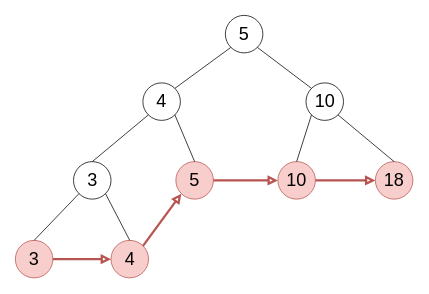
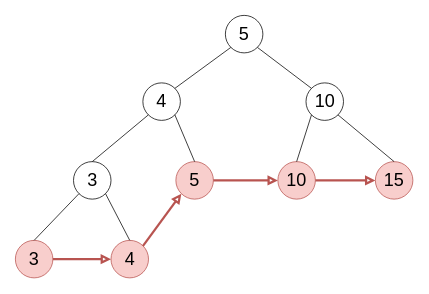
  <mxCell id="0" />
  <mxCell id="1" parent="0" />
  <mxCell id="2" value="&lt;font style=&quot;font-size: 24px&quot;&gt;5&lt;/font&gt;" style="ellipse;whiteSpace=wrap;html=1;aspect=fixed;" parent="1" vertex="1"><mxGeometry x="300" y="20" width="50" height="50" as="geometry" /></mxCell>
  <mxCell id="3" value="&lt;font style=&quot;font-size: 24px&quot;&gt;4&lt;/font&gt;" style="ellipse;whiteSpace=wrap;html=1;aspect=fixed;" parent="1" vertex="1"><mxGeometry x="190" y="110" width="50" height="50" as="geometry" /></mxCell>
  <mxCell id="4" value="&lt;font style=&quot;font-size: 24px&quot;&gt;10&lt;/font&gt;" style="ellipse;whiteSpace=wrap;html=1;aspect=fixed;" parent="1" vertex="1"><mxGeometry x="407.5" y="110" width="50" height="50" as="geometry" /></mxCell>
  <mxCell id="5" value="&lt;font style=&quot;font-size: 24px&quot;&gt;3&lt;/font&gt;" style="ellipse;whiteSpace=wrap;html=1;aspect=fixed;" parent="1" vertex="1"><mxGeometry x="97.5" y="215" width="50" height="50" as="geometry" /></mxCell>
  <mxCell id="6" value="&lt;font style=&quot;font-size: 24px&quot;&gt;5&lt;/font&gt;" style="ellipse;whiteSpace=wrap;html=1;aspect=fixed;fillColor=#f8cecc;strokeColor=#b85450;" parent="1" vertex="1"><mxGeometry x="234" y="215" width="50" height="50" as="geometry" /></mxCell>
  <mxCell id="7" value="&lt;font style=&quot;font-size: 24px&quot;&gt;10&lt;/font&gt;" style="ellipse;whiteSpace=wrap;html=1;aspect=fixed;fillColor=#f8cecc;strokeColor=#b85450;" parent="1" vertex="1"><mxGeometry x="370" y="215" width="50" height="50" as="geometry" /></mxCell>
- <mxCell id="8" value="&lt;font style=&quot;font-size: 24px&quot;&gt;18&lt;/font&gt;" style="ellipse;whiteSpace=wrap;html=1;aspect=fixed;fillColor=#f8cecc;strokeColor=#b85450;" parent="1" vertex="1"><mxGeometry x="500" y="215" width="50" height="50" as="geometry" /></mxCell>
+ <mxCell id="8" value="&lt;font style=&quot;font-size: 24px&quot;&gt;15&lt;/font&gt;" style="ellipse;whiteSpace=wrap;html=1;aspect=fixed;fillColor=#f8cecc;strokeColor=#b85450;" parent="1" vertex="1"><mxGeometry x="500" y="215" width="50" height="50" as="geometry" /></mxCell>
  <mxCell id="9" value="&lt;font style=&quot;font-size: 24px&quot;&gt;4&lt;/font&gt;" style="ellipse;whiteSpace=wrap;html=1;aspect=fixed;fillColor=#f8cecc;strokeColor=#b85450;" parent="1" vertex="1"><mxGeometry x="147.5" y="320" width="50" height="50" as="geometry" /></mxCell>
  <mxCell id="10" value="&lt;font style=&quot;font-size: 24px&quot;&gt;3&lt;/font&gt;" style="ellipse;whiteSpace=wrap;html=1;aspect=fixed;direction=south;fillColor=#f8cecc;strokeColor=#b85450;" parent="1" vertex="1"><mxGeometry x="20" y="320" width="50" height="50" as="geometry" /></mxCell>
  <mxCell id="11" value="" style="endArrow=none;html=1;entryX=0;entryY=1;entryDx=0;entryDy=0;exitX=1;exitY=0;exitDx=0;exitDy=0;" parent="1" source="3" target="2" edge="1"><mxGeometry width="50" height="50" relative="1" as="geometry"><mxPoint x="250" y="60" as="sourcePoint" /><mxPoint x="300" y="10" as="targetPoint" /></mxGeometry></mxCell>
  <mxCell id="12" value="" style="endArrow=none;html=1;entryX=0;entryY=1;entryDx=0;entryDy=0;exitX=0.5;exitY=0;exitDx=0;exitDy=0;" parent="1" source="5" target="3" edge="1"><mxGeometry width="50" height="50" relative="1" as="geometry"><mxPoint x="87.5" y="190" as="sourcePoint" /><mxPoint x="137.5" y="140" as="targetPoint" /></mxGeometry></mxCell>
  <mxCell id="13" value="" style="endArrow=none;html=1;entryX=0;entryY=1;entryDx=0;entryDy=0;exitX=0;exitY=0.5;exitDx=0;exitDy=0;" parent="1" source="10" target="5" edge="1"><mxGeometry width="50" height="50" relative="1" as="geometry"><mxPoint x="-40" y="460" as="sourcePoint" /><mxPoint x="10" y="410" as="targetPoint" /></mxGeometry></mxCell>
  <mxCell id="14" value="" style="endArrow=none;html=1;entryX=1;entryY=1;entryDx=0;entryDy=0;exitX=0.5;exitY=0;exitDx=0;exitDy=0;" parent="1" source="9" target="5" edge="1"><mxGeometry width="50" height="50" relative="1" as="geometry"><mxPoint x="-40" y="460" as="sourcePoint" /><mxPoint x="10" y="410" as="targetPoint" /></mxGeometry></mxCell>
  <mxCell id="15" value="" style="endArrow=none;html=1;entryX=1;entryY=1;entryDx=0;entryDy=0;exitX=0.5;exitY=0;exitDx=0;exitDy=0;" parent="1" source="6" target="3" edge="1"><mxGeometry width="50" height="50" relative="1" as="geometry"><mxPoint x="-40" y="460" as="sourcePoint" /><mxPoint x="10" y="410" as="targetPoint" /></mxGeometry></mxCell>
  <mxCell id="16" value="" style="endArrow=none;html=1;entryX=1;entryY=1;entryDx=0;entryDy=0;exitX=0;exitY=0;exitDx=0;exitDy=0;" parent="1" source="4" target="2" edge="1"><mxGeometry width="50" height="50" relative="1" as="geometry"><mxPoint x="-40" y="460" as="sourcePoint" /><mxPoint x="10" y="410" as="targetPoint" /></mxGeometry></mxCell>
  <mxCell id="17" value="" style="endArrow=none;html=1;entryX=0;entryY=1;entryDx=0;entryDy=0;exitX=0.5;exitY=0;exitDx=0;exitDy=0;" parent="1" source="7" target="4" edge="1"><mxGeometry width="50" height="50" relative="1" as="geometry"><mxPoint x="-40" y="460" as="sourcePoint" /><mxPoint x="10" y="410" as="targetPoint" /></mxGeometry></mxCell>
  <mxCell id="18" value="" style="endArrow=none;html=1;entryX=1;entryY=1;entryDx=0;entryDy=0;exitX=0.5;exitY=0;exitDx=0;exitDy=0;" parent="1" source="8" target="4" edge="1"><mxGeometry width="50" height="50" relative="1" as="geometry"><mxPoint x="-40" y="460" as="sourcePoint" /><mxPoint x="10" y="410" as="targetPoint" /></mxGeometry></mxCell>
  <mxCell id="19" value="" style="endArrow=block;html=1;entryX=0;entryY=0.5;entryDx=0;entryDy=0;exitX=0.5;exitY=0;exitDx=0;exitDy=0;endFill=0;strokeWidth=3;fillColor=#f8cecc;strokeColor=#b85450;" parent="1" source="10" target="9" edge="1"><mxGeometry width="50" height="50" relative="1" as="geometry"><mxPoint x="-40" y="460" as="sourcePoint" /><mxPoint x="10" y="410" as="targetPoint" /></mxGeometry></mxCell>
  <mxCell id="20" value="" style="endArrow=block;html=1;entryX=0;entryY=1;entryDx=0;entryDy=0;exitX=1;exitY=0;exitDx=0;exitDy=0;endFill=0;strokeWidth=3;fillColor=#f8cecc;strokeColor=#b85450;" parent="1" source="9" target="6" edge="1"><mxGeometry width="50" height="50" relative="1" as="geometry"><mxPoint x="20" y="375" as="sourcePoint" /><mxPoint x="100" y="375" as="targetPoint" /></mxGeometry></mxCell>
  <mxCell id="21" value="" style="endArrow=block;html=1;entryX=0;entryY=0.5;entryDx=0;entryDy=0;exitX=1;exitY=0.5;exitDx=0;exitDy=0;endFill=0;strokeWidth=3;fillColor=#f8cecc;strokeColor=#b85450;" parent="1" source="6" target="7" edge="1"><mxGeometry width="50" height="50" relative="1" as="geometry"><mxPoint x="30" y="385" as="sourcePoint" /><mxPoint x="110" y="385" as="targetPoint" /></mxGeometry></mxCell>
  <mxCell id="22" value="" style="endArrow=block;html=1;entryX=0;entryY=0.5;entryDx=0;entryDy=0;exitX=1;exitY=0.5;exitDx=0;exitDy=0;endFill=0;strokeWidth=3;fillColor=#f8cecc;strokeColor=#b85450;" parent="1" source="7" target="8" edge="1"><mxGeometry width="50" height="50" relative="1" as="geometry"><mxPoint x="40" y="395" as="sourcePoint" /><mxPoint x="120" y="395" as="targetPoint" /></mxGeometry></mxCell>
